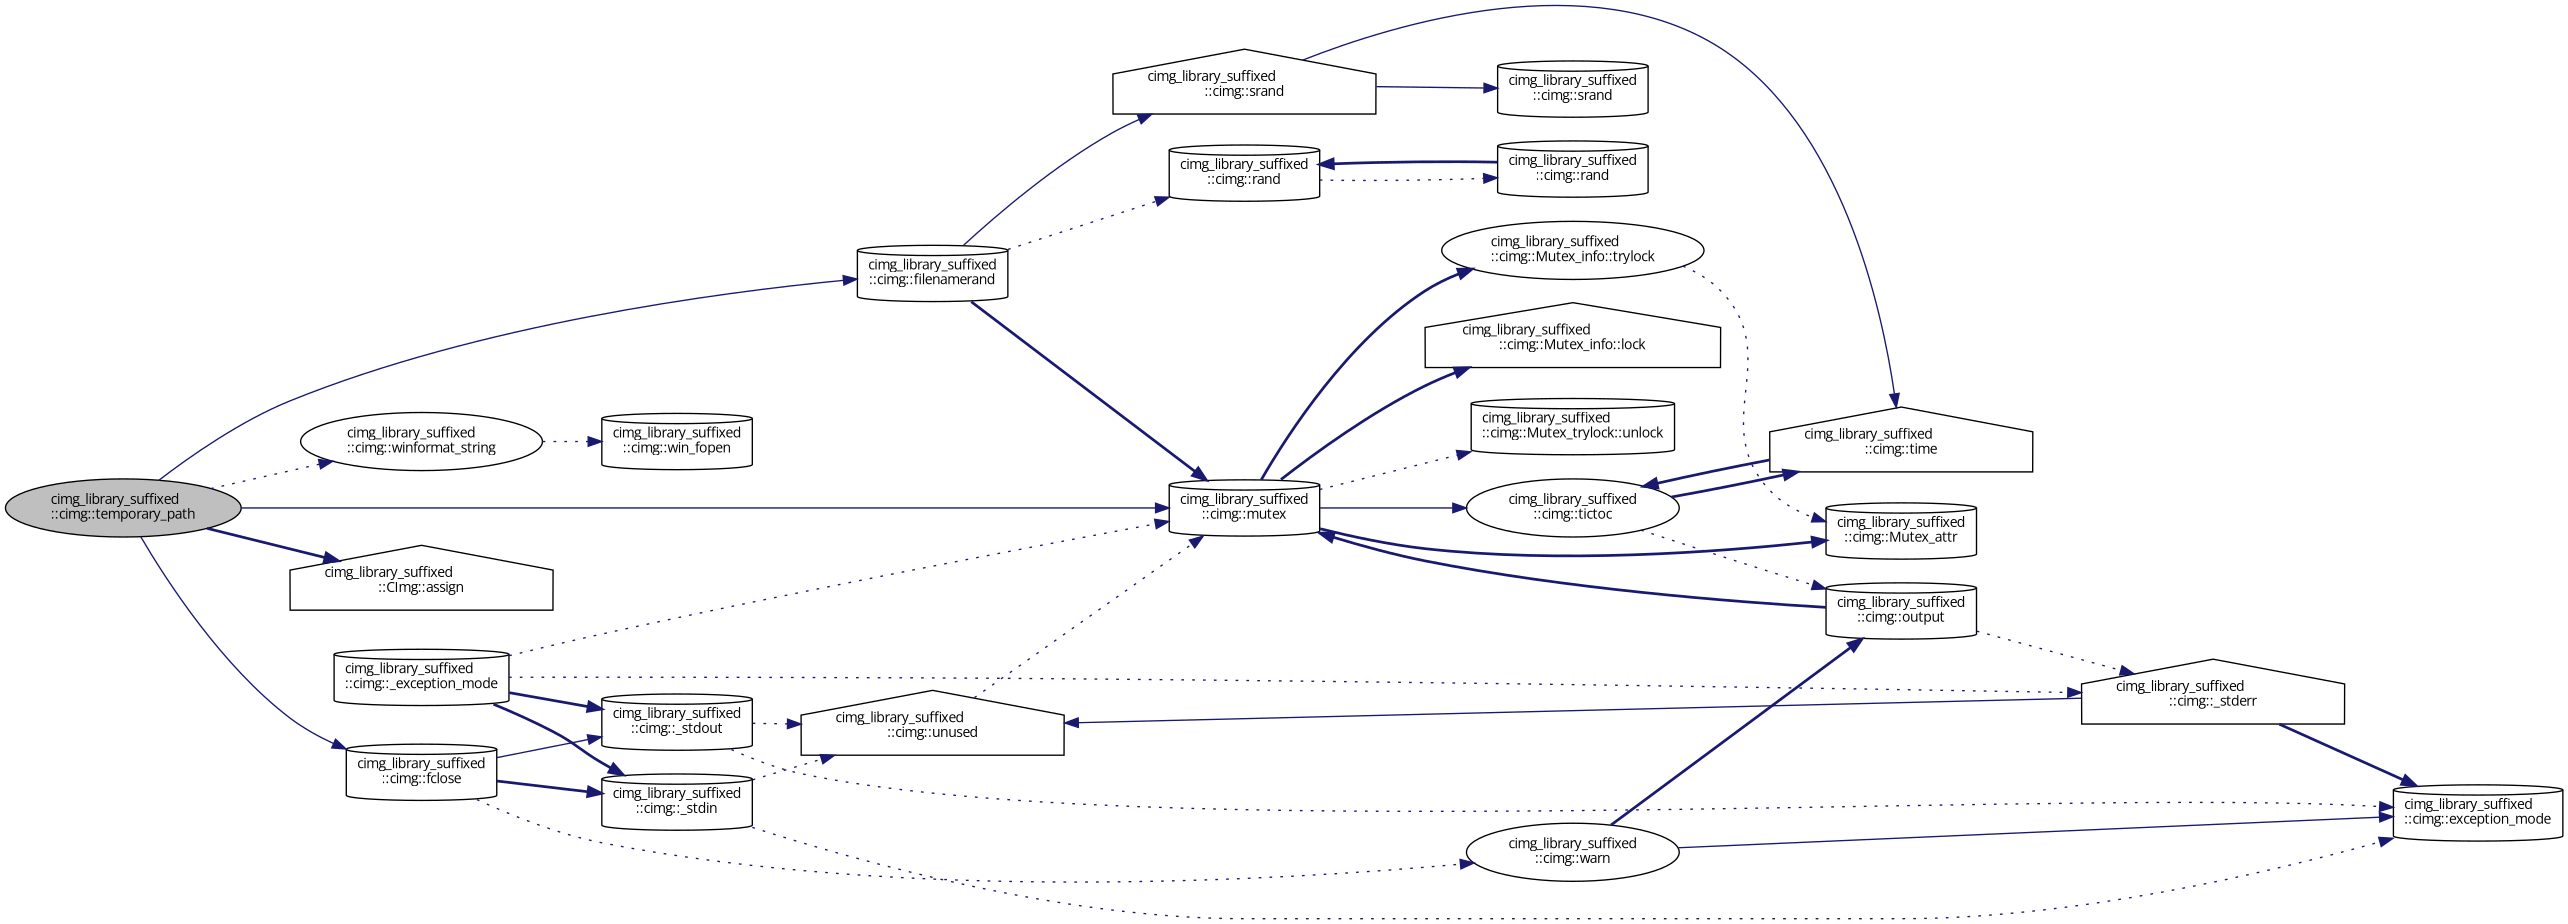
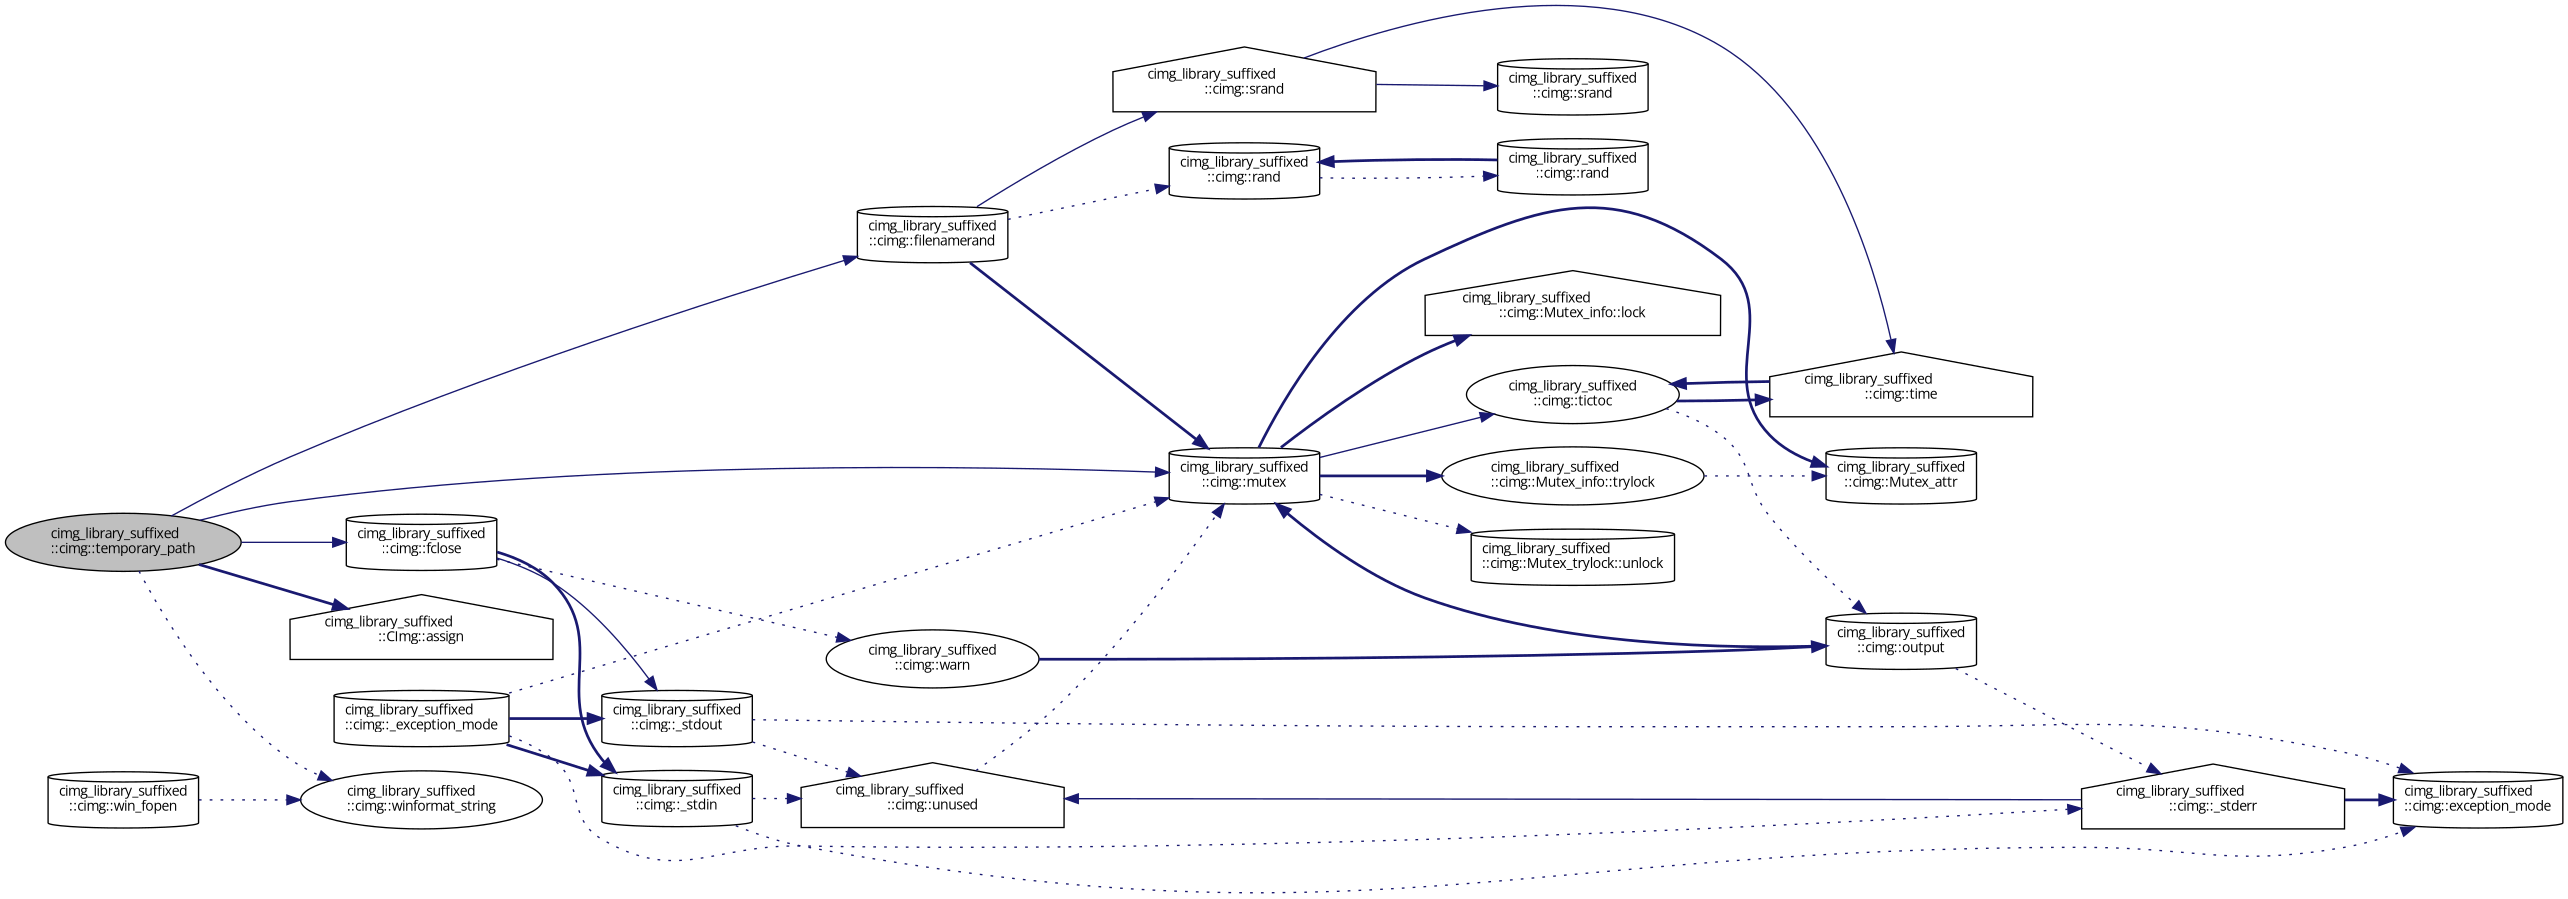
  digraph {
    fontname="Open Sans"
    rankdir=LR
    node [color=black fillcolor=white fontname="Open Sans" fontsize=10 shape=cylinder style=filled]
    edge [color=midnightblue fontname="Open Sans" fontsize=10 labelfontname=Helvetica labelfontsize=10 style=dotted]
    n1 [fillcolor=grey75 fontcolor=black height=0.2 label="cimg_library_suffixed\l::cimg::temporary_path" shape=ellipse width=0.4]
    n2 [height=0.2 label="cimg_library_suffixed\l::CImg::assign" shape=house width=0.4]
    n3 [height=0.2 label="cimg_library_suffixed\l::cimg::fclose" width=0.4]
    n4 [height=0.2 label="cimg_library_suffixed\l::cimg::mutex" width=0.4]
    n5 [height=0.2 label="cimg_library_suffixed\l::cimg::filenamerand" width=0.4]
    n6 [height=0.2 label="cimg_library_suffixed\l::cimg::winformat_string" shape=ellipse width=0.4]
    n7 [height=0.2 label="cimg_library_suffixed\l::cimg::_stdin" width=0.4]
    n8 [height=0.2 label="cimg_library_suffixed\l::cimg::_stdout" width=0.4]
    n9 [height=0.2 label="cimg_library_suffixed\l::cimg::warn" shape=ellipse width=0.4]
    n10 [height=0.2 label="cimg_library_suffixed\l::cimg::Mutex_info::lock" shape=house width=0.4]
    n11 [height=0.2 label="cimg_library_suffixed\l::cimg::Mutex_attr" width=0.4]
    n12 [height=0.2 label="cimg_library_suffixed\l::cimg::Mutex_info::trylock" shape=ellipse width=0.4]
    n13 [height=0.2 label="cimg_library_suffixed\l::cimg::Mutex_trylock::unlock" width=0.4]
    n14 [height=0.2 label="cimg_library_suffixed\l::cimg::tictoc" shape=ellipse width=0.4]
    n15 [height=0.2 label="cimg_library_suffixed\l::cimg::rand" width=0.4]
    n16 [height=0.2 label="cimg_library_suffixed\l::cimg::srand" shape=house width=0.4]
    n17 [height=0.2 label="cimg_library_suffixed\l::cimg::win_fopen" width=0.4]
    n18 [height=0.2 label="cimg_library_suffixed\l::cimg::exception_mode" width=0.4]
    n19 [height=0.2 label="cimg_library_suffixed\l::cimg::unused" shape=house width=0.4]
    n20 [height=0.2 label="cimg_library_suffixed\l::cimg::output" width=0.4]
    n21 [height=0.2 label="cimg_library_suffixed\l::cimg::_exception_mode" width=0.4]
    n22 [height=0.2 label="cimg_library_suffixed\l::cimg::_stderr" shape=house width=0.4]
    n23 [height=0.2 label="cimg_library_suffixed\l::cimg::rand" width=0.4]
    n24 [height=0.2 label="cimg_library_suffixed\l::cimg::srand" width=0.4]
    n25 [height=0.2 label="cimg_library_suffixed\l::cimg::time" shape=house width=0.4]
    n1 -> n2 [style=bold]
    n1 -> n3 [style=solid]
    n1 -> n4 [style=solid]
    n1 -> n5 [style=solid]
    n1 -> n6
    n3 -> n7 [style=bold]
    n3 -> n8 [style=solid]
    n3 -> n9
    n4 -> n10 [style=bold]
    n4 -> n11 [style=bold]
    n4 -> n12 [style=bold]
    n4 -> n13
    n4 -> n14 [style=solid]
    n5 -> n4 [style=bold]
    n5 -> n15
    n5 -> n16 [style=solid]
-   n6 -> n17
+   n17 -> n6
    n7 -> n18
    n7 -> n19
    n8 -> n18
    n8 -> n19
-   n9 -> n18 [style=solid]
    n9 -> n20 [style=bold]
    n12 -> n11
    n14 -> n20
    n14 -> n25 [style=bold]
    n15 -> n23
    n16 -> n24 [style=solid]
    n16 -> n25 [style=solid]
    n19 -> n4
    n20 -> n4 [style=bold]
    n20 -> n22
    n21 -> n4
    n21 -> n7 [style=bold]
    n21 -> n8 [style=bold]
    n21 -> n22
    n22 -> n18 [style=bold]
    n22 -> n19 [style=solid]
    n23 -> n15 [style=bold]
    n25 -> n14 [style=bold]
  }
